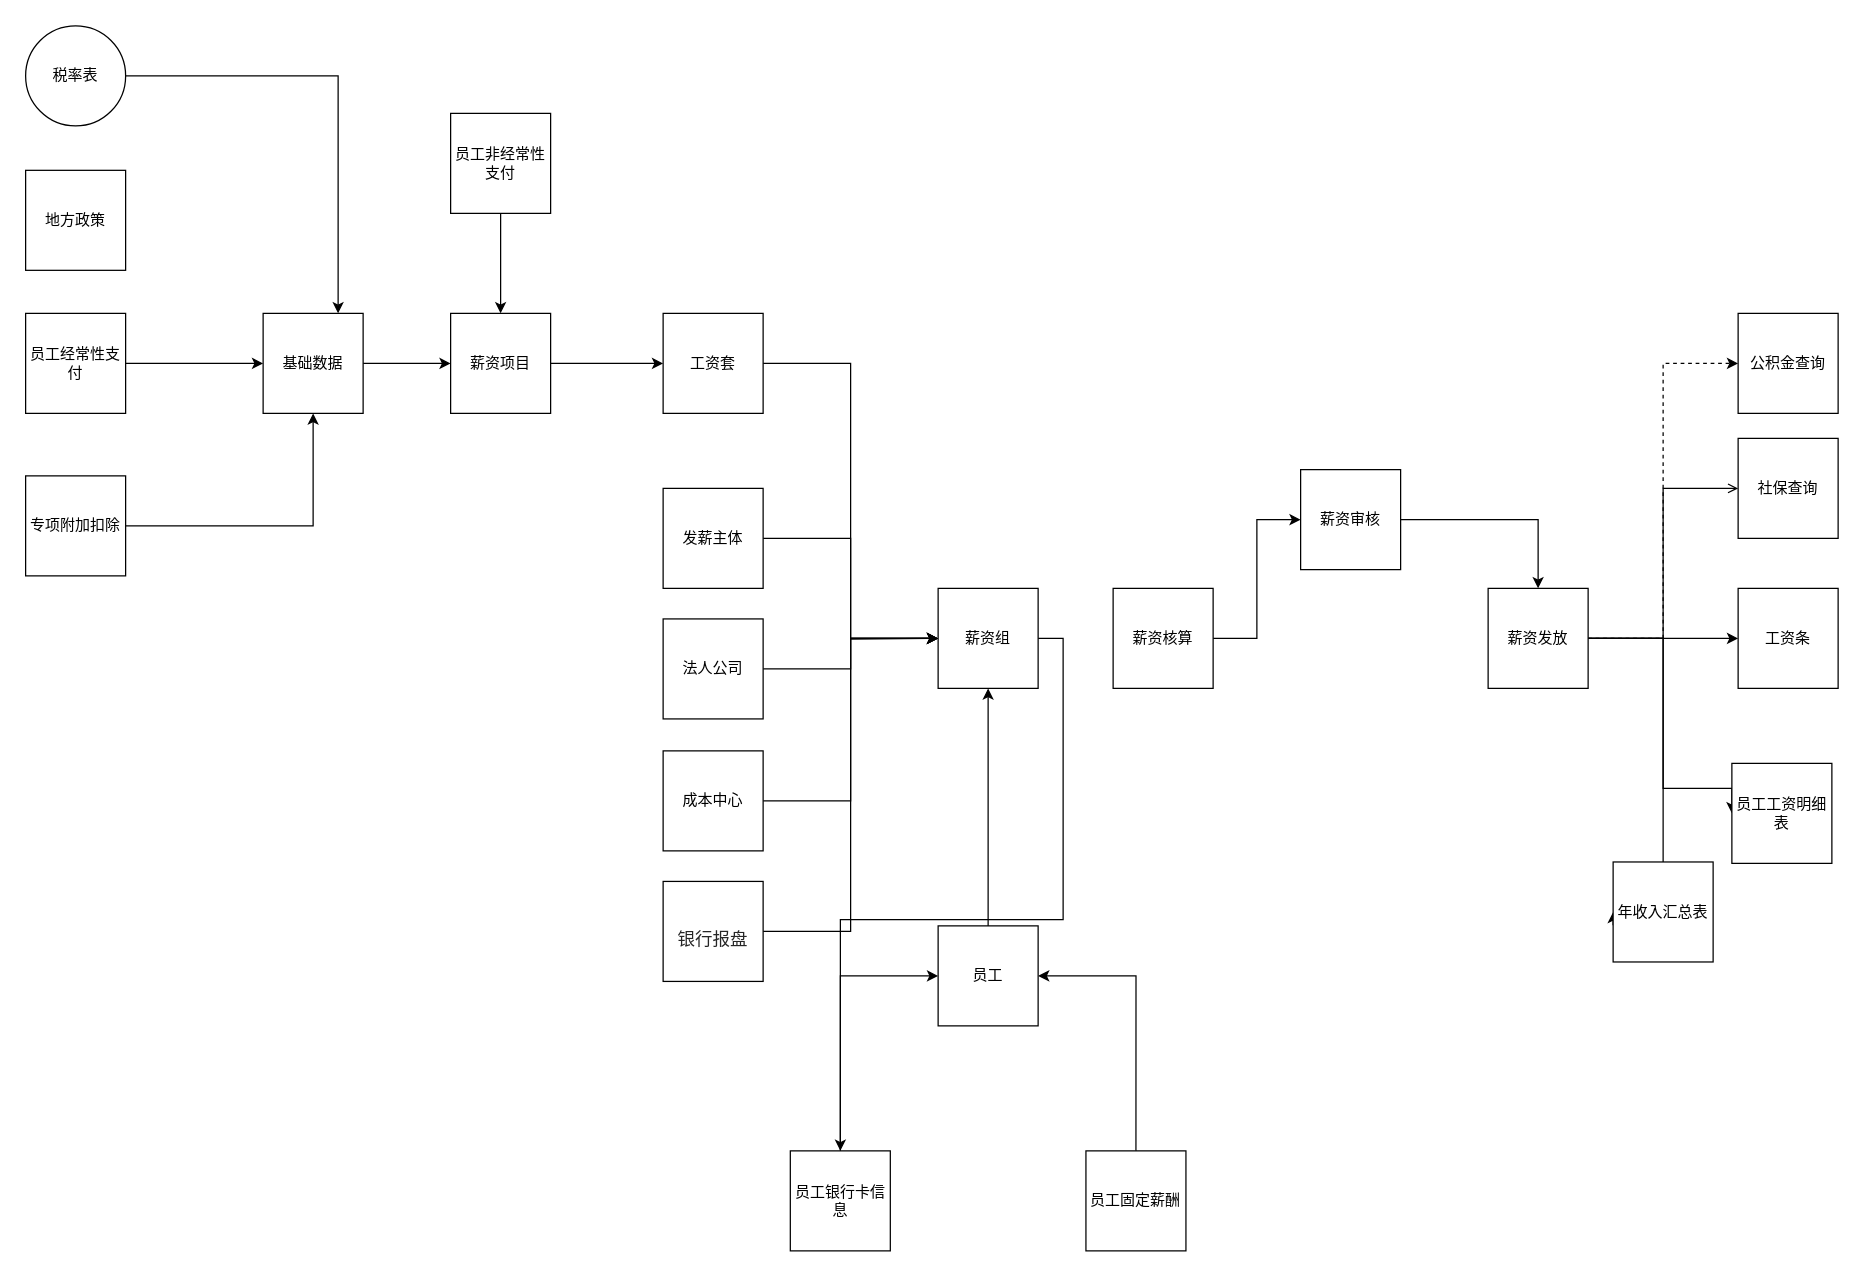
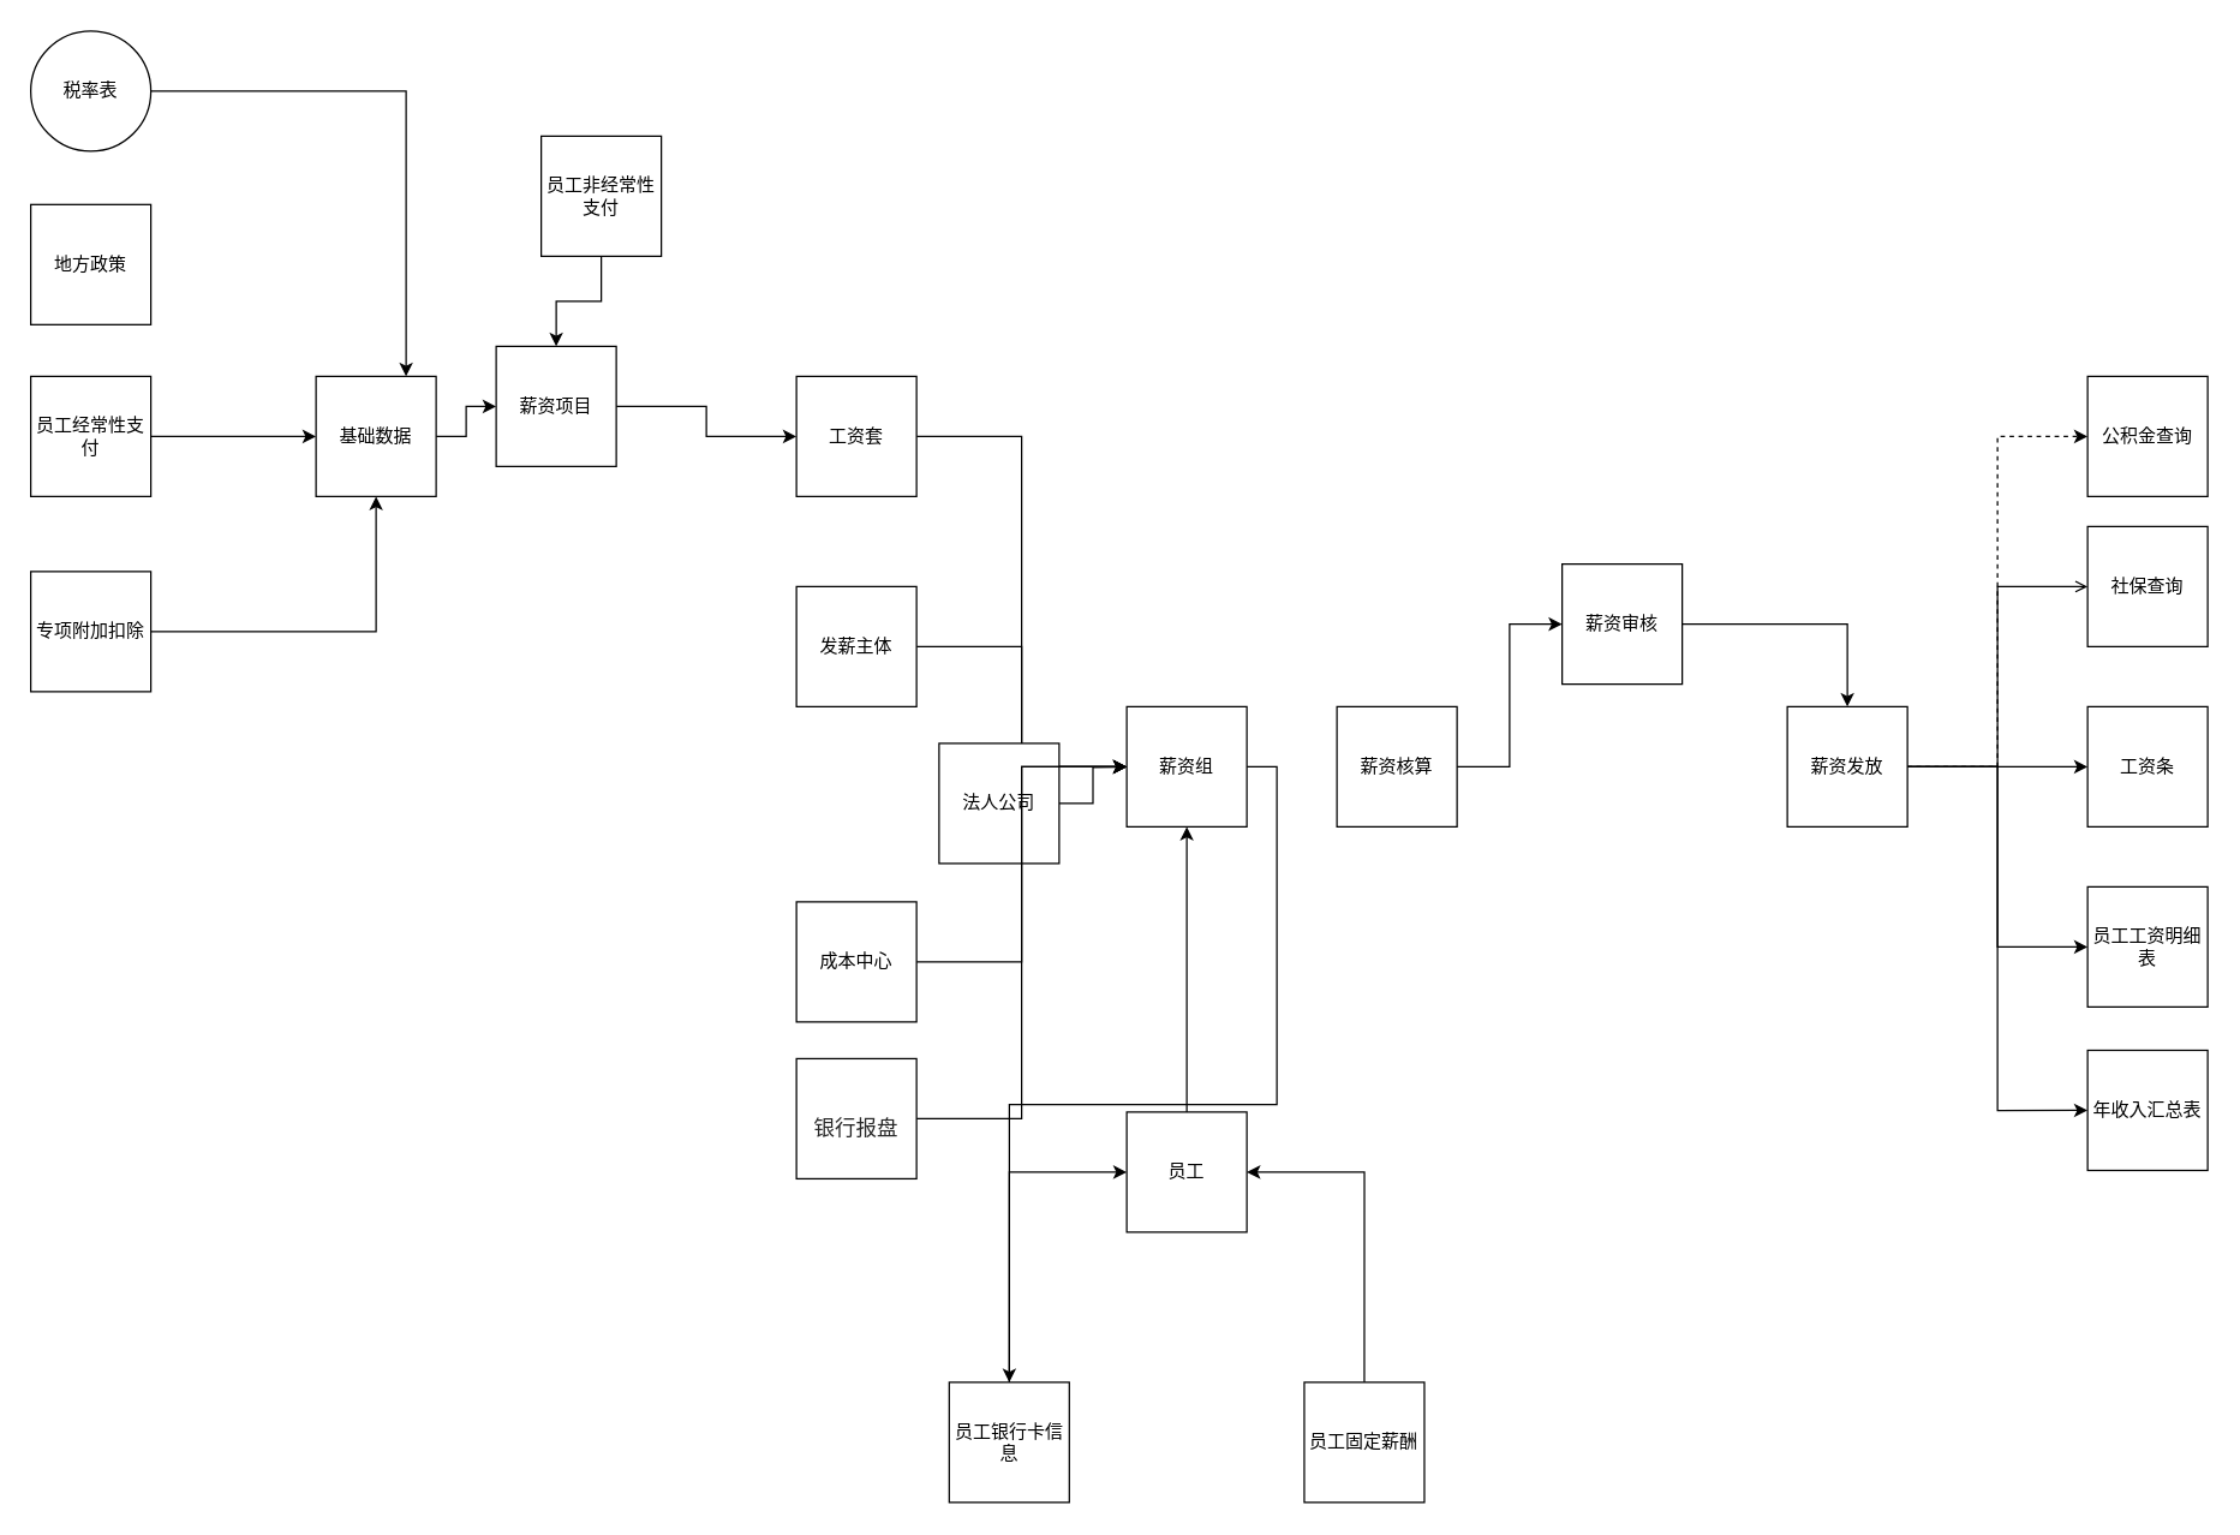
  <mxCell id="0" />
  <mxCell id="1" parent="0" />
  <mxCell id="2" style="edgeStyle=orthogonalEdgeStyle;rounded=0;orthogonalLoop=1;jettySize=auto;html=1;exitX=1;exitY=0.5;exitDx=0;exitDy=0;entryX=0;entryY=0.5;entryDx=0;entryDy=0;" edge="1" parent="1" source="3" target="5"><mxGeometry relative="1" as="geometry" /></mxCell>
  <mxCell id="3" value="基础数据" style="whiteSpace=wrap;html=1;aspect=fixed;" vertex="1" parent="1"><mxGeometry x="210" y="250" width="80" height="80" as="geometry" /></mxCell>
  <mxCell id="4" style="edgeStyle=orthogonalEdgeStyle;rounded=0;orthogonalLoop=1;jettySize=auto;html=1;exitX=1;exitY=0.5;exitDx=0;exitDy=0;entryX=0;entryY=0.5;entryDx=0;entryDy=0;" edge="1" parent="1" source="5" target="7"><mxGeometry relative="1" as="geometry" /></mxCell>
- <mxCell id="5" value="薪资项目" style="whiteSpace=wrap;html=1;aspect=fixed;" vertex="1" parent="1"><mxGeometry x="360" y="250" width="80" height="80" as="geometry" /></mxCell>
+ <mxCell id="5" value="薪资项目" style="whiteSpace=wrap;html=1;aspect=fixed;" vertex="1" parent="1"><mxGeometry x="330" y="230" width="80" height="80" as="geometry" /></mxCell>
  <mxCell id="6" style="edgeStyle=orthogonalEdgeStyle;rounded=0;orthogonalLoop=1;jettySize=auto;html=1;exitX=1;exitY=0.5;exitDx=0;exitDy=0;entryX=0;entryY=0.5;entryDx=0;entryDy=0;" edge="1" parent="1" source="7" target="9"><mxGeometry relative="1" as="geometry"><Array as="points"><mxPoint x="680" y="290" /><mxPoint x="680" y="510" /></Array></mxGeometry></mxCell>
  <mxCell id="7" value="工资套" style="whiteSpace=wrap;html=1;aspect=fixed;" vertex="1" parent="1"><mxGeometry x="530" y="250" width="80" height="80" as="geometry" /></mxCell>
  <mxCell id="8" style="edgeStyle=orthogonalEdgeStyle;rounded=0;orthogonalLoop=1;jettySize=auto;html=1;exitX=1;exitY=0.5;exitDx=0;exitDy=0;" edge="1" parent="1" source="9" target="26"><mxGeometry relative="1" as="geometry" /></mxCell>
  <mxCell id="9" value="薪资组" style="whiteSpace=wrap;html=1;aspect=fixed;" vertex="1" parent="1"><mxGeometry x="750" y="470" width="80" height="80" as="geometry" /></mxCell>
  <mxCell id="10" style="edgeStyle=orthogonalEdgeStyle;rounded=0;orthogonalLoop=1;jettySize=auto;html=1;exitX=1;exitY=0.5;exitDx=0;exitDy=0;entryX=0.75;entryY=0;entryDx=0;entryDy=0;" edge="1" parent="1" source="11" target="3"><mxGeometry relative="1" as="geometry" /></mxCell>
  <mxCell id="11" value="税率表" style="ellipse;whiteSpace=wrap;html=1;aspect=fixed;" vertex="1" parent="1"><mxGeometry x="20" width="80" height="80" as="geometry" y="20" /></mxCell>
  <mxCell id="12" style="edgeStyle=orthogonalEdgeStyle;rounded=0;orthogonalLoop=1;jettySize=auto;html=1;exitX=1;exitY=0.5;exitDx=0;exitDy=0;" edge="1" parent="1" source="13"><mxGeometry relative="1" as="geometry"><mxPoint x="750" y="510" as="targetPoint" /><Array as="points"><mxPoint x="680" y="430" /><mxPoint x="680" y="510" /></Array></mxGeometry></mxCell>
  <mxCell id="13" value="发薪主体" style="whiteSpace=wrap;html=1;aspect=fixed;" vertex="1" parent="1"><mxGeometry x="530" y="390" width="80" height="80" as="geometry" /></mxCell>
  <mxCell id="14" style="edgeStyle=orthogonalEdgeStyle;rounded=0;orthogonalLoop=1;jettySize=auto;html=1;exitX=1;exitY=0.5;exitDx=0;exitDy=0;" edge="1" parent="1" source="15"><mxGeometry relative="1" as="geometry"><mxPoint x="750" y="510" as="targetPoint" /></mxGeometry></mxCell>
- <mxCell id="15" value="法人公司" style="whiteSpace=wrap;html=1;aspect=fixed;" vertex="1" parent="1"><mxGeometry x="530" y="494.44" width="80" height="80" as="geometry" /></mxCell>
+ <mxCell id="15" value="法人公司" style="whiteSpace=wrap;html=1;aspect=fixed;" vertex="1" parent="1"><mxGeometry x="625" y="494.44" width="80" height="80" as="geometry" /></mxCell>
  <mxCell id="16" style="edgeStyle=orthogonalEdgeStyle;rounded=0;orthogonalLoop=1;jettySize=auto;html=1;exitX=1;exitY=0.5;exitDx=0;exitDy=0;entryX=0;entryY=0.5;entryDx=0;entryDy=0;" edge="1" parent="1" source="17" target="9"><mxGeometry relative="1" as="geometry" /></mxCell>
  <mxCell id="17" value="成本中心" style="whiteSpace=wrap;html=1;aspect=fixed;" vertex="1" parent="1"><mxGeometry x="530" y="600" width="80" height="80" as="geometry" /></mxCell>
  <mxCell id="18" value="地方政策" style="whiteSpace=wrap;html=1;aspect=fixed;" vertex="1" parent="1"><mxGeometry x="20" y="135.56" width="80" height="80" as="geometry" /></mxCell>
  <mxCell id="19" style="edgeStyle=orthogonalEdgeStyle;rounded=0;orthogonalLoop=1;jettySize=auto;html=1;exitX=0.5;exitY=0;exitDx=0;exitDy=0;entryX=0.5;entryY=1;entryDx=0;entryDy=0;" edge="1" parent="1" source="20" target="9"><mxGeometry relative="1" as="geometry" /></mxCell>
  <mxCell id="20" value="员工" style="whiteSpace=wrap;html=1;aspect=fixed;" vertex="1" parent="1"><mxGeometry x="750" y="740" width="80" height="80" as="geometry" /></mxCell>
  <mxCell id="21" style="edgeStyle=orthogonalEdgeStyle;rounded=0;orthogonalLoop=1;jettySize=auto;html=1;exitX=1;exitY=0.5;exitDx=0;exitDy=0;entryX=0;entryY=0.5;entryDx=0;entryDy=0;" edge="1" parent="1" source="22" target="9"><mxGeometry relative="1" as="geometry" /></mxCell>
  <mxCell id="22" value="&lt;br&gt;&lt;span style=&quot;color: rgb(38, 38, 38); font-family: &amp;quot;Microsoft YaHei&amp;quot;, SimHei, &amp;quot;PingFang SC&amp;quot;, &amp;quot;Hiragino Sans GB&amp;quot;, STHeiti, &amp;quot;Noto SansCJK&amp;quot;, &amp;quot;Droid Sans Fallback&amp;quot;, &amp;quot;WenQuanYi Micro Hei&amp;quot;, Arial, &amp;quot;Segoe UI&amp;quot;, Tahoma, &amp;quot;Helvetica Neue&amp;quot;, Helvetica, Rotobo, &amp;quot;Droid Sans&amp;quot;, sans-serif, &amp;quot;Apple Color Emoji&amp;quot;, &amp;quot;Segoe UI Emoji&amp;quot;, &amp;quot;Segoe UI Symbol&amp;quot;; font-size: 14px; font-style: normal; font-variant-ligatures: normal; font-variant-caps: normal; font-weight: 400; letter-spacing: normal; orphans: 2; text-align: right; text-indent: 0px; text-transform: none; widows: 2; word-spacing: 0px; -webkit-text-stroke-width: 0px; background-color: rgb(255, 255, 255); text-decoration-thickness: initial; text-decoration-style: initial; text-decoration-color: initial; float: none; display: inline !important;&quot;&gt;银行报盘&lt;/span&gt;" style="whiteSpace=wrap;html=1;aspect=fixed;" vertex="1" parent="1"><mxGeometry x="530" y="704.44" width="80" height="80" as="geometry" /></mxCell>
  <mxCell id="23" style="edgeStyle=orthogonalEdgeStyle;rounded=0;orthogonalLoop=1;jettySize=auto;html=1;exitX=1;exitY=0.5;exitDx=0;exitDy=0;entryX=0;entryY=0.5;entryDx=0;entryDy=0;" edge="1" parent="1" source="24" target="3"><mxGeometry relative="1" as="geometry" /></mxCell>
  <mxCell id="24" value="员工经常性支付" style="whiteSpace=wrap;html=1;aspect=fixed;" vertex="1" parent="1"><mxGeometry x="20" y="250" width="80" height="80" as="geometry" /></mxCell>
  <mxCell id="25" style="edgeStyle=orthogonalEdgeStyle;rounded=0;orthogonalLoop=1;jettySize=auto;html=1;exitX=0.5;exitY=0;exitDx=0;exitDy=0;entryX=0;entryY=0.5;entryDx=0;entryDy=0;" edge="1" parent="1" source="26" target="20"><mxGeometry relative="1" as="geometry" /></mxCell>
  <mxCell id="26" value="员工银行卡信息" style="whiteSpace=wrap;html=1;aspect=fixed;" vertex="1" parent="1"><mxGeometry x="631.75" y="920" width="80" height="80" as="geometry" /></mxCell>
  <mxCell id="27" style="edgeStyle=orthogonalEdgeStyle;rounded=0;orthogonalLoop=1;jettySize=auto;html=1;exitX=0.5;exitY=0;exitDx=0;exitDy=0;entryX=1;entryY=0.5;entryDx=0;entryDy=0;" edge="1" parent="1" source="28" target="20"><mxGeometry relative="1" as="geometry" /></mxCell>
  <mxCell id="28" value="员工固定薪酬" style="whiteSpace=wrap;html=1;aspect=fixed;" vertex="1" parent="1"><mxGeometry x="868.25" y="920" width="80" height="80" as="geometry" /></mxCell>
  <mxCell id="29" style="edgeStyle=orthogonalEdgeStyle;rounded=0;orthogonalLoop=1;jettySize=auto;html=1;exitX=1;exitY=0.5;exitDx=0;exitDy=0;entryX=0.5;entryY=1;entryDx=0;entryDy=0;" edge="1" parent="1" source="30" target="3"><mxGeometry relative="1" as="geometry" /></mxCell>
  <mxCell id="30" value="专项附加扣除" style="whiteSpace=wrap;html=1;aspect=fixed;" vertex="1" parent="1"><mxGeometry x="20" y="380" width="80" height="80" as="geometry" /></mxCell>
  <mxCell id="31" style="edgeStyle=orthogonalEdgeStyle;rounded=0;orthogonalLoop=1;jettySize=auto;html=1;exitX=0.5;exitY=1;exitDx=0;exitDy=0;" edge="1" parent="1" source="32" target="5"><mxGeometry relative="1" as="geometry" /></mxCell>
  <mxCell id="32" value="员工非经常性支付" style="whiteSpace=wrap;html=1;aspect=fixed;" vertex="1" parent="1"><mxGeometry x="360" y="90" width="80" height="80" as="geometry" /></mxCell>
  <mxCell id="33" style="edgeStyle=orthogonalEdgeStyle;rounded=0;orthogonalLoop=1;jettySize=auto;html=1;exitX=1;exitY=0.5;exitDx=0;exitDy=0;entryX=0;entryY=0.5;entryDx=0;entryDy=0;" edge="1" parent="1" source="34" target="36"><mxGeometry relative="1" as="geometry" /></mxCell>
  <mxCell id="34" value="薪资核算" style="whiteSpace=wrap;html=1;aspect=fixed;" vertex="1" parent="1"><mxGeometry x="890" y="470" width="80" height="80" as="geometry" /></mxCell>
  <mxCell id="35" style="edgeStyle=orthogonalEdgeStyle;rounded=0;orthogonalLoop=1;jettySize=auto;html=1;exitX=1;exitY=0.5;exitDx=0;exitDy=0;" edge="1" parent="1" source="36" target="42"><mxGeometry relative="1" as="geometry" /></mxCell>
  <mxCell id="36" value="薪资审核" style="whiteSpace=wrap;html=1;aspect=fixed;" vertex="1" parent="1"><mxGeometry x="1040" y="375" width="80" height="80" as="geometry" /></mxCell>
  <mxCell id="37" style="edgeStyle=orthogonalEdgeStyle;rounded=0;orthogonalLoop=1;jettySize=auto;html=1;exitX=1;exitY=0.5;exitDx=0;exitDy=0;entryX=0;entryY=0.5;entryDx=0;entryDy=0;dashed=1;" edge="1" parent="1" source="42" target="47"><mxGeometry relative="1" as="geometry" /></mxCell>
  <mxCell id="38" style="edgeStyle=orthogonalEdgeStyle;rounded=0;orthogonalLoop=1;jettySize=auto;html=1;exitX=1;exitY=0.5;exitDx=0;exitDy=0;entryX=0;entryY=0.5;entryDx=0;entryDy=0;endArrow=open;" edge="1" parent="1" source="42" target="46"><mxGeometry relative="1" as="geometry" /></mxCell>
  <mxCell id="39" style="edgeStyle=orthogonalEdgeStyle;rounded=0;orthogonalLoop=1;jettySize=auto;html=1;exitX=1;exitY=0.5;exitDx=0;exitDy=0;entryX=0;entryY=0.5;entryDx=0;entryDy=0;" edge="1" parent="1" source="42" target="45"><mxGeometry relative="1" as="geometry" /></mxCell>
  <mxCell id="40" style="edgeStyle=orthogonalEdgeStyle;rounded=0;orthogonalLoop=1;jettySize=auto;html=1;exitX=1;exitY=0.5;exitDx=0;exitDy=0;entryX=0;entryY=0.5;entryDx=0;entryDy=0;" edge="1" parent="1" source="42" target="43"><mxGeometry relative="1" as="geometry"><Array as="points"><mxPoint x="1330" y="510" /><mxPoint x="1330" y="630" /></Array></mxGeometry></mxCell>
  <mxCell id="41" style="edgeStyle=orthogonalEdgeStyle;rounded=0;orthogonalLoop=1;jettySize=auto;html=1;entryX=0;entryY=0.5;entryDx=0;entryDy=0;" edge="1" parent="1" source="42" target="44"><mxGeometry relative="1" as="geometry"><Array as="points"><mxPoint x="1330" y="510" /><mxPoint x="1330" y="739" /></Array></mxGeometry></mxCell>
  <mxCell id="42" value="薪资发放" style="whiteSpace=wrap;html=1;aspect=fixed;" vertex="1" parent="1"><mxGeometry x="1190" y="470" width="80" height="80" as="geometry" /></mxCell>
- <mxCell id="43" value="员工工资明细表" style="whiteSpace=wrap;html=1;aspect=fixed;" vertex="1" parent="1"><mxGeometry x="1385" y="610" width="80" height="80" as="geometry" /></mxCell>
- <mxCell id="44" value="年收入汇总表" style="whiteSpace=wrap;html=1;aspect=fixed;" vertex="1" parent="1"><mxGeometry x="1290" y="688.88" width="80" height="80" as="geometry" /></mxCell>
+ <mxCell id="43" value="员工工资明细表" style="whiteSpace=wrap;html=1;aspect=fixed;" vertex="1" parent="1"><mxGeometry x="1390" y="590" width="80" height="80" as="geometry" /></mxCell>
+ <mxCell id="44" value="年收入汇总表" style="whiteSpace=wrap;html=1;aspect=fixed;" vertex="1" parent="1"><mxGeometry x="1390" y="698.88" width="80" height="80" as="geometry" /></mxCell>
  <mxCell id="45" value="工资条" style="whiteSpace=wrap;html=1;aspect=fixed;" vertex="1" parent="1"><mxGeometry x="1390" y="470" width="80" height="80" as="geometry" /></mxCell>
  <mxCell id="46" value="社保查询" style="whiteSpace=wrap;html=1;aspect=fixed;" vertex="1" parent="1"><mxGeometry x="1390" y="350" width="80" height="80" as="geometry" /></mxCell>
  <mxCell id="47" value="公积金查询" style="whiteSpace=wrap;html=1;aspect=fixed;" vertex="1" parent="1"><mxGeometry x="1390" y="250" width="80" height="80" as="geometry" /></mxCell>
